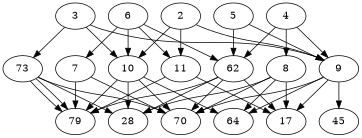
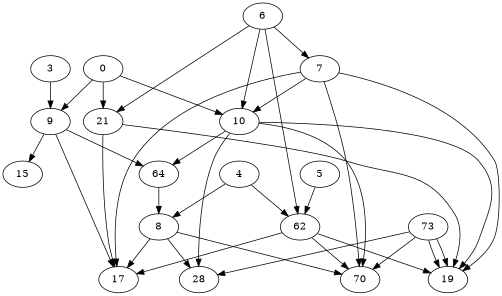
  digraph {
    node [alpha=0.16]
    7 [alpha=0.15 expect_size=29754368]
    17 [alpha=0.03 expect_size=46749696]
-   19 [alpha=0.18 expect_size=5723136 label=79]
+   19 [alpha=0.18 expect_size=5723136]
    n4 [alpha=0.20 expect_size=29358080 label=70]
    8 [alpha=0.08 expect_size=49121280]
    n6 [alpha=0.17 expect_size=34957312 label=64]
    n7 [alpha=0.07 expect_size=34128896 label=28]
    9 [alpha=0.10 expect_size=43867136]
-   15 [alpha=0.14 expect_size=26619904 label=45]
-   2 [alpha=0.10 expect_size=46347264]
+   15 [alpha=0.14 expect_size=26619904]
+   2 [alpha=0.10 expect_size=46347264 label=0]
    10 [alpha=0.04 expect_size=26158080]
-   11 [alpha=0.17 expect_size=23645184]
+   11 [alpha=0.17 expect_size=23645184 label=21]
    3 [alpha=0.03 expect_size=6697984]
    n14 [alpha=0.19 expect_size=27267072 label=73]
    4 [expect_size=44474368]
    n16 [expect_size=51479552 label=62]
    5 [alpha=0.13 expect_size=23728128]
    6 [expect_size=22327296]
+   7 -> 17
    7 -> 19
    7 -> n4
    8 -> 17
    8 -> n4
-   8 -> n6
+   n6 -> 8
    8 -> n7
    9 -> 17
-   9 -> n4
    9 -> n6
    9 -> 15
    2 -> 9
    2 -> 10
    2 -> 11
    10 -> 19
    10 -> n4
    10 -> n6
    10 -> n7
    11 -> 17
    11 -> 19
    3 -> 9
-   3 -> 10
-   3 -> n14
+   7 -> 10
    n14 -> 19
    n14 -> 19
    n14 -> n4
    n14 -> n7
    4 -> 8
-   4 -> 9
    4 -> n16
    n16 -> 17
    n16 -> 19
    n16 -> n4
-   n16 -> n7
-   5 -> 9
    5 -> n16
    6 -> 7
    6 -> 10
    6 -> 11
    6 -> n16
  }
